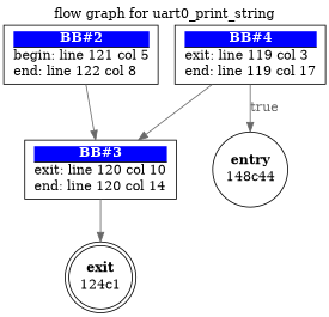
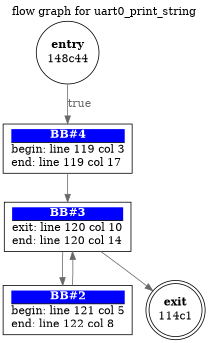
  digraph {
    label="flow graph for uart0_print_string"
    labelloc=t
    node [shape=box]
    edge [color=dimgray fontcolor=dimgray]
-   n1 [label=<<TABLE border="0" cellborder="0" cellpadding="0"><TR><TD border="0" bgcolor="#ffffff" sides="b"><FONT color="#000000"><B>exit</B></FONT></TD></TR><TR><TD>124c1</TD></TR></TABLE>> margin=0 shape=doublecircle]
+   n1 [label=<<TABLE border="0" cellborder="0" cellpadding="0"><TR><TD border="0" bgcolor="#ffffff" sides="b"><FONT color="#000000"><B>exit</B></FONT></TD></TR><TR><TD>114c1</TD></TR></TABLE>> margin=0 shape=doublecircle]
    n2 [label=<<TABLE border="0" cellborder="0" cellpadding="0"><TR><TD border="1" bgcolor="#0000ff" sides="b"><FONT color="#ffffff"><B>BB#2</B></FONT></TD></TR><TR><TD align="left">begin: line 121 col 5</TD></TR><TR><TD align="left">end: line 122 col 8</TD></TR></TABLE>>]
    n3 [label=<<TABLE border="0" cellborder="0" cellpadding="0"><TR><TD border="1" bgcolor="#0000ff" sides="b"><FONT color="#ffffff"><B>BB#3</B></FONT></TD></TR><TR><TD align="left">exit: line 120 col 10</TD></TR><TR><TD align="left">end: line 120 col 14</TD></TR></TABLE>>]
-   n4 [label=<<TABLE border="0" cellborder="0" cellpadding="0"><TR><TD border="1" bgcolor="#0000ff" sides="b"><FONT color="#ffffff"><B>BB#4</B></FONT></TD></TR><TR><TD align="left">exit: line 119 col 3</TD></TR><TR><TD align="left">end: line 119 col 17</TD></TR></TABLE>>]
+   n4 [label=<<TABLE border="0" cellborder="0" cellpadding="0"><TR><TD border="1" bgcolor="#0000ff" sides="b"><FONT color="#ffffff"><B>BB#4</B></FONT></TD></TR><TR><TD align="left">begin: line 119 col 3</TD></TR><TR><TD align="left">end: line 119 col 17</TD></TR></TABLE>>]
    n5 [label=<<TABLE border="0" cellborder="0" cellpadding="0"><TR><TD border="0" bgcolor="#ffffff" sides="b"><FONT color="#000000"><B>entry</B></FONT></TD></TR><TR><TD>148c44</TD></TR></TABLE>> margin=0 shape=circle]
    n2 -> n3
    n3 -> n1
+   n3 -> n2
    n4 -> n3
-   n4 -> n5 [label=true]
+   n5 -> n4 [label=true]
  }
